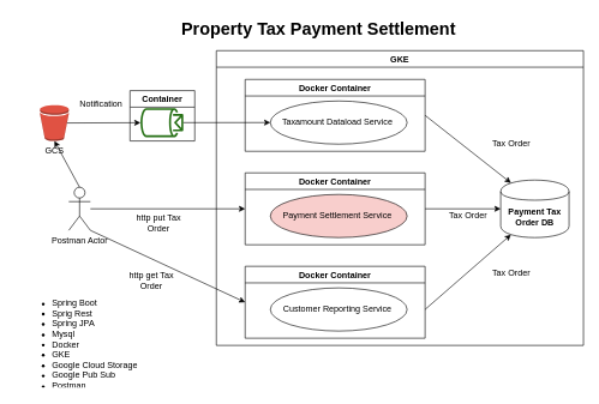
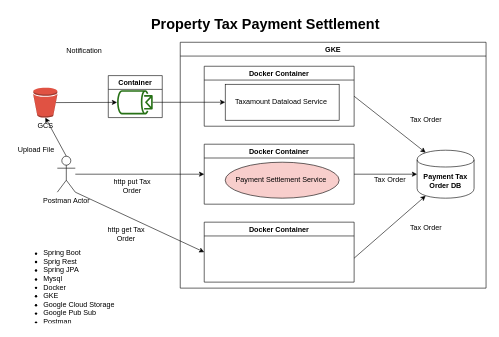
  <mxCell id="0" />
  <mxCell id="1" parent="0" />
  <mxCell id="2" value="Payment Settlement Service&amp;nbsp;" style="ellipse;whiteSpace=wrap;html=1;fillColor=#f8cecc;" parent="1" vertex="1"><mxGeometry x="375" y="270" width="190" height="60" as="geometry" /></mxCell>
- <mxCell id="3" value="Customer Reporting Service&amp;nbsp;" style="ellipse;whiteSpace=wrap;html=1;" parent="1" vertex="1"><mxGeometry x="375" y="400" width="190" height="60" as="geometry" /></mxCell>
  <mxCell id="4" value="Postman Actor" style="shape=umlActor;verticalLabelPosition=bottom;verticalAlign=top;html=1;outlineConnect=0;" parent="1" vertex="1"><mxGeometry x="95" y="260" width="30" height="60" as="geometry" /></mxCell>
  <mxCell id="5" value="" style="edgeStyle=orthogonalEdgeStyle;rounded=0;orthogonalLoop=1;jettySize=auto;html=1;" parent="1" source="6" target="8" edge="1"><mxGeometry relative="1" as="geometry" /></mxCell>
  <mxCell id="6" value="Docker Container" style="swimlane;" parent="1" vertex="1"><mxGeometry x="340" y="240" width="250" height="100" as="geometry" /></mxCell>
  <mxCell id="7" value="Docker Container" style="swimlane;" parent="1" vertex="1"><mxGeometry x="340" y="370" width="250" height="100" as="geometry" /></mxCell>
  <mxCell id="8" value="Payment Tax Order DB" style="shape=cylinder;whiteSpace=wrap;html=1;boundedLbl=1;backgroundOutline=1;fontStyle=1;startSize=23;" parent="1" vertex="1"><mxGeometry x="695" y="250" width="95" height="80" as="geometry" /></mxCell>
  <mxCell id="9" value="" style="endArrow=classic;html=1;entryX=0.15;entryY=0.05;entryDx=0;entryDy=0;exitX=1;exitY=0.5;exitDx=0;exitDy=0;entryPerimeter=0;" parent="1" source="21" target="8" edge="1"><mxGeometry width="50" height="50" relative="1" as="geometry"><mxPoint x="420" y="350" as="sourcePoint" /><mxPoint x="470" y="300" as="targetPoint" /></mxGeometry></mxCell>
  <mxCell id="10" value="" style="endArrow=classic;html=1;entryX=0.15;entryY=0.95;entryDx=0;entryDy=0;entryPerimeter=0;" parent="1" target="8" edge="1"><mxGeometry width="50" height="50" relative="1" as="geometry"><mxPoint x="590" y="430" as="sourcePoint" /><mxPoint x="470" y="300" as="targetPoint" /></mxGeometry></mxCell>
  <mxCell id="11" value="Tax Order" style="text;html=1;strokeColor=none;fillColor=none;align=center;verticalAlign=middle;whiteSpace=wrap;rounded=0;" parent="1" vertex="1"><mxGeometry x="680" y="370" width="60" height="20" as="geometry" /></mxCell>
  <mxCell id="12" value="Tax Order" style="text;html=1;strokeColor=none;fillColor=none;align=center;verticalAlign=middle;whiteSpace=wrap;rounded=0;" parent="1" vertex="1"><mxGeometry x="620" y="290" width="60" height="20" as="geometry" /></mxCell>
+ <mxCell id="13" value="Upload File" style="text;html=1;strokeColor=none;fillColor=none;align=center;verticalAlign=middle;whiteSpace=wrap;rounded=0;" parent="1" vertex="1"><mxGeometry y="240" width="80" height="20" as="geometry" x="20" /></mxCell>
  <mxCell id="14" value="" style="endArrow=classic;html=1;entryX=0;entryY=0.5;entryDx=0;entryDy=0;" parent="1" source="4" target="6" edge="1"><mxGeometry width="50" height="50" relative="1" as="geometry"><mxPoint x="130" y="280" as="sourcePoint" /><mxPoint x="470" y="280" as="targetPoint" /></mxGeometry></mxCell>
  <mxCell id="15" value="" style="endArrow=classic;html=1;entryX=0;entryY=0.5;entryDx=0;entryDy=0;exitX=1;exitY=1;exitDx=0;exitDy=0;exitPerimeter=0;" parent="1" source="4" target="7" edge="1"><mxGeometry width="50" height="50" relative="1" as="geometry"><mxPoint x="420" y="330" as="sourcePoint" /><mxPoint x="470" y="280" as="targetPoint" /></mxGeometry></mxCell>
  <mxCell id="16" value="http get Tax Order" style="text;html=1;strokeColor=none;fillColor=none;align=center;verticalAlign=middle;whiteSpace=wrap;rounded=0;" parent="1" vertex="1"><mxGeometry x="170" y="380" width="80" height="20" as="geometry" /></mxCell>
  <mxCell id="17" value="http put Tax Order" style="text;html=1;strokeColor=none;fillColor=none;align=center;verticalAlign=middle;whiteSpace=wrap;rounded=0;" parent="1" vertex="1"><mxGeometry x="180" y="300" width="80" height="20" as="geometry" /></mxCell>
  <mxCell id="18" value="Property Tax Payment Settlement&amp;nbsp;" style="text;strokeColor=none;fillColor=none;html=1;fontSize=24;fontStyle=1;verticalAlign=middle;align=center;" parent="1" vertex="1"><mxGeometry x="395" y="20" width="100" height="40" as="geometry" /></mxCell>
  <mxCell id="19" value="&lt;ul&gt;&lt;li&gt;Spring Boot&lt;/li&gt;&lt;li&gt;Sprig Rest&lt;/li&gt;&lt;li&gt;Spring JPA&lt;/li&gt;&lt;li&gt;Mysql&lt;/li&gt;&lt;li&gt;Docker&lt;/li&gt;&lt;li&gt;GKE&lt;/li&gt;&lt;li&gt;Google Cloud Storage&lt;/li&gt;&lt;li&gt;Google Pub Sub&lt;/li&gt;&lt;li&gt;Postman&lt;/li&gt;&lt;/ul&gt;" style="text;strokeColor=none;fillColor=none;html=1;whiteSpace=wrap;verticalAlign=middle;overflow=hidden;" parent="1" vertex="1"><mxGeometry x="30" y="400" width="170" height="140" as="geometry" /></mxCell>
  <mxCell id="20" value="GKE" style="swimlane;" vertex="1" parent="1"><mxGeometry x="300" y="70" width="510" height="410" as="geometry" /></mxCell>
  <mxCell id="21" value="Docker Container" style="swimlane;" parent="20" vertex="1"><mxGeometry x="40" y="40" width="250" height="100" as="geometry" /></mxCell>
- <mxCell id="22" value="Taxamount Dataload Service&amp;nbsp;" style="ellipse;whiteSpace=wrap;html=1;" parent="21" vertex="1"><mxGeometry x="35" y="30" width="190" height="60" as="geometry" /></mxCell>
+ <mxCell id="22" value="Taxamount Dataload Service&amp;nbsp;" style="whiteSpace=wrap;html=1;rounded=0;" parent="21" vertex="1"><mxGeometry x="35" y="30" width="190" height="60" as="geometry" /></mxCell>
  <mxCell id="23" value="Tax Order" style="text;html=1;strokeColor=none;fillColor=none;align=center;verticalAlign=middle;whiteSpace=wrap;rounded=0;" parent="20" vertex="1"><mxGeometry x="380" y="120" width="60" height="20" as="geometry" /></mxCell>
  <mxCell id="24" value="GCS" style="outlineConnect=0;dashed=0;verticalLabelPosition=bottom;verticalAlign=top;align=center;html=1;shape=mxgraph.aws3.bucket;fillColor=#E05243;gradientColor=none;" vertex="1" parent="1"><mxGeometry x="55" y="145.58" width="40" height="50" as="geometry" /></mxCell>
  <mxCell id="25" value="" style="endArrow=classic;html=1;entryX=0.5;entryY=1;entryDx=0;entryDy=0;entryPerimeter=0;exitX=0.5;exitY=0;exitDx=0;exitDy=0;exitPerimeter=0;" edge="1" parent="1" source="4" target="24"><mxGeometry width="50" height="50" relative="1" as="geometry"><mxPoint x="440" y="320" as="sourcePoint" /><mxPoint x="490" y="270" as="targetPoint" /></mxGeometry></mxCell>
  <mxCell id="26" value="" style="outlineConnect=0;fontColor=#232F3E;gradientColor=none;fillColor=#277116;strokeColor=none;dashed=0;verticalLabelPosition=bottom;verticalAlign=top;align=center;html=1;fontSize=12;fontStyle=0;aspect=fixed;pointerEvents=1;shape=mxgraph.aws4.topic_2;rotation=90;" vertex="1" parent="1"><mxGeometry x="204.08" y="140.25" width="40.6" height="59.75" as="geometry" /></mxCell>
  <mxCell id="27" value="" style="endArrow=classic;html=1;exitX=0.94;exitY=0.5;exitDx=0;exitDy=0;exitPerimeter=0;" edge="1" parent="1" source="24" target="26"><mxGeometry width="50" height="50" relative="1" as="geometry"><mxPoint x="440" y="320" as="sourcePoint" /><mxPoint x="490" y="270" as="targetPoint" /></mxGeometry></mxCell>
- <mxCell id="28" value="Notification" style="text;html=1;strokeColor=none;fillColor=none;align=center;verticalAlign=middle;whiteSpace=wrap;rounded=0;" vertex="1" parent="1"><mxGeometry x="100" y="135.12" width="80" height="20" as="geometry" /></mxCell>
+ <mxCell id="28" value="Notification" style="text;html=1;strokeColor=none;fillColor=none;align=center;verticalAlign=middle;whiteSpace=wrap;rounded=0;" vertex="1" parent="1"><mxGeometry x="100" y="75.12" width="80" height="20" as="geometry" /></mxCell>
  <mxCell id="29" value="Container" style="swimlane;" vertex="1" parent="1"><mxGeometry x="180" y="125.58" width="90" height="70" as="geometry" /></mxCell>
  <mxCell id="30" value="" style="endArrow=classic;html=1;entryX=0;entryY=0.5;entryDx=0;entryDy=0;" edge="1" parent="1" source="26" target="22"><mxGeometry width="50" height="50" relative="1" as="geometry"><mxPoint x="440" y="320" as="sourcePoint" /><mxPoint x="490" y="270" as="targetPoint" /></mxGeometry></mxCell>
